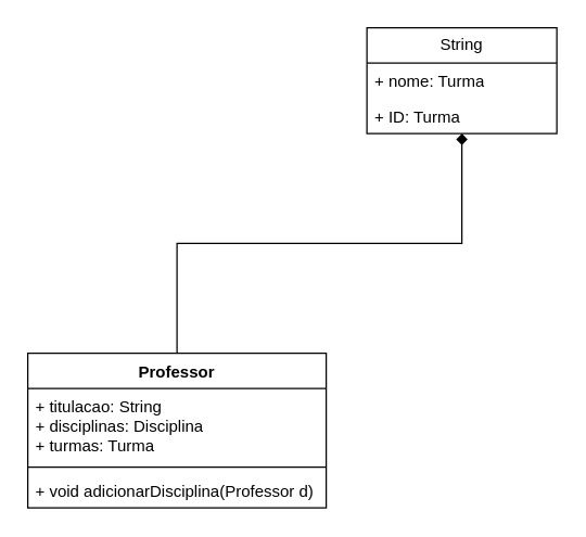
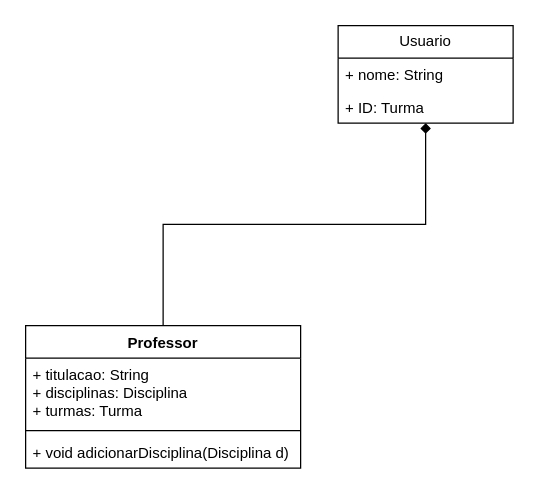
  <mxCell id="0" />
  <mxCell id="1" parent="0" />
  <mxCell id="2" style="edgeStyle=orthogonalEdgeStyle;rounded=0;orthogonalLoop=1;jettySize=auto;html=1;exitX=0.5;exitY=0;exitDx=0;exitDy=0;entryX=0.5;entryY=1;entryDx=0;entryDy=0;endArrow=diamond;" edge="1" parent="1" source="3" target="7"><mxGeometry relative="1" as="geometry"><mxPoint x="330" y="140" as="targetPoint" /></mxGeometry></mxCell>
  <mxCell id="3" value="Professor" style="swimlane;fontStyle=1;align=center;verticalAlign=top;childLayout=stackLayout;horizontal=1;startSize=26;horizontalStack=0;resizeParent=1;resizeParentMax=0;resizeLast=0;collapsible=1;marginBottom=0;whiteSpace=wrap;html=1;" vertex="1" parent="1"><mxGeometry x="20" y="260" width="220" height="114" as="geometry" /></mxCell>
  <mxCell id="4" value="&lt;div&gt;+ titulacao: String&lt;/div&gt;&lt;div&gt;+ disciplinas: Disciplina&lt;br&gt;&lt;/div&gt;&lt;div&gt;+ turmas: Turma&lt;br&gt;&lt;/div&gt;" style="text;strokeColor=none;fillColor=none;align=left;verticalAlign=top;spacingLeft=4;spacingRight=4;overflow=hidden;rotatable=0;points=[[0,0.5],[1,0.5]];portConstraint=eastwest;whiteSpace=wrap;html=1;" vertex="1" parent="3"><mxGeometry y="26" width="220" height="54" as="geometry" /></mxCell>
  <mxCell id="5" value="" style="line;strokeWidth=1;fillColor=none;align=left;verticalAlign=middle;spacingTop=-1;spacingLeft=3;spacingRight=3;rotatable=0;labelPosition=right;points=[];portConstraint=eastwest;strokeColor=inherit;" vertex="1" parent="3"><mxGeometry y="80" width="220" height="8" as="geometry" /></mxCell>
- <mxCell id="6" value="+ void adicionarDisciplina(Professor d)" style="text;strokeColor=none;fillColor=none;align=left;verticalAlign=top;spacingLeft=4;spacingRight=4;overflow=hidden;rotatable=0;points=[[0,0.5],[1,0.5]];portConstraint=eastwest;whiteSpace=wrap;html=1;" vertex="1" parent="3"><mxGeometry y="88" width="220" height="26" as="geometry" /></mxCell>
- <mxCell id="7" value="String" style="swimlane;fontStyle=0;childLayout=stackLayout;horizontal=1;startSize=26;fillColor=none;horizontalStack=0;resizeParent=1;resizeParentMax=0;resizeLast=0;collapsible=1;marginBottom=0;whiteSpace=wrap;html=1;" vertex="1" parent="1"><mxGeometry x="270" y="20" width="140" height="78" as="geometry" /></mxCell>
- <mxCell id="8" value="+ nome: Turma" style="text;strokeColor=none;fillColor=none;align=left;verticalAlign=top;spacingLeft=4;spacingRight=4;overflow=hidden;rotatable=0;points=[[0,0.5],[1,0.5]];portConstraint=eastwest;whiteSpace=wrap;html=1;" vertex="1" parent="7"><mxGeometry y="26" width="140" height="26" as="geometry" /></mxCell>
+ <mxCell id="6" value="+ void adicionarDisciplina(Disciplina d)" style="text;strokeColor=none;fillColor=none;align=left;verticalAlign=top;spacingLeft=4;spacingRight=4;overflow=hidden;rotatable=0;points=[[0,0.5],[1,0.5]];portConstraint=eastwest;whiteSpace=wrap;html=1;" vertex="1" parent="3"><mxGeometry y="88" width="220" height="26" as="geometry" /></mxCell>
+ <mxCell id="7" value="Usuario" style="swimlane;fontStyle=0;childLayout=stackLayout;horizontal=1;startSize=26;fillColor=none;horizontalStack=0;resizeParent=1;resizeParentMax=0;resizeLast=0;collapsible=1;marginBottom=0;whiteSpace=wrap;html=1;" vertex="1" parent="1"><mxGeometry x="270" y="20" width="140" height="78" as="geometry" /></mxCell>
+ <mxCell id="8" value="+ nome: String" style="text;strokeColor=none;fillColor=none;align=left;verticalAlign=top;spacingLeft=4;spacingRight=4;overflow=hidden;rotatable=0;points=[[0,0.5],[1,0.5]];portConstraint=eastwest;whiteSpace=wrap;html=1;" vertex="1" parent="7"><mxGeometry y="26" width="140" height="26" as="geometry" /></mxCell>
  <mxCell id="9" value="+ ID: Turma" style="text;strokeColor=none;fillColor=none;align=left;verticalAlign=top;spacingLeft=4;spacingRight=4;overflow=hidden;rotatable=0;points=[[0,0.5],[1,0.5]];portConstraint=eastwest;whiteSpace=wrap;html=1;" vertex="1" parent="7"><mxGeometry y="52" width="140" height="26" as="geometry" /></mxCell>
